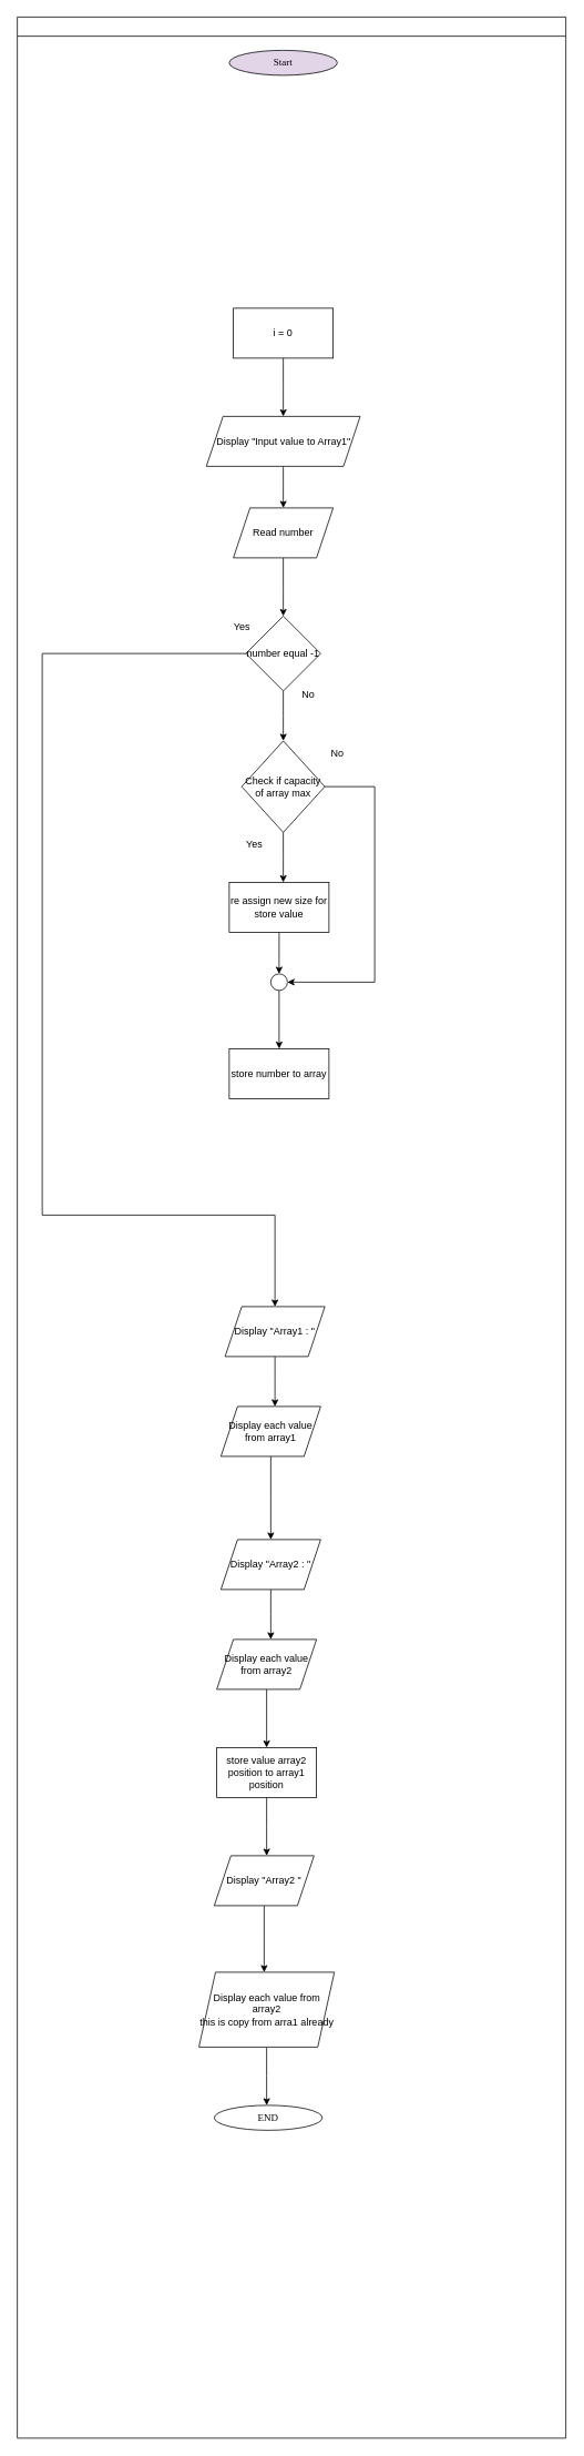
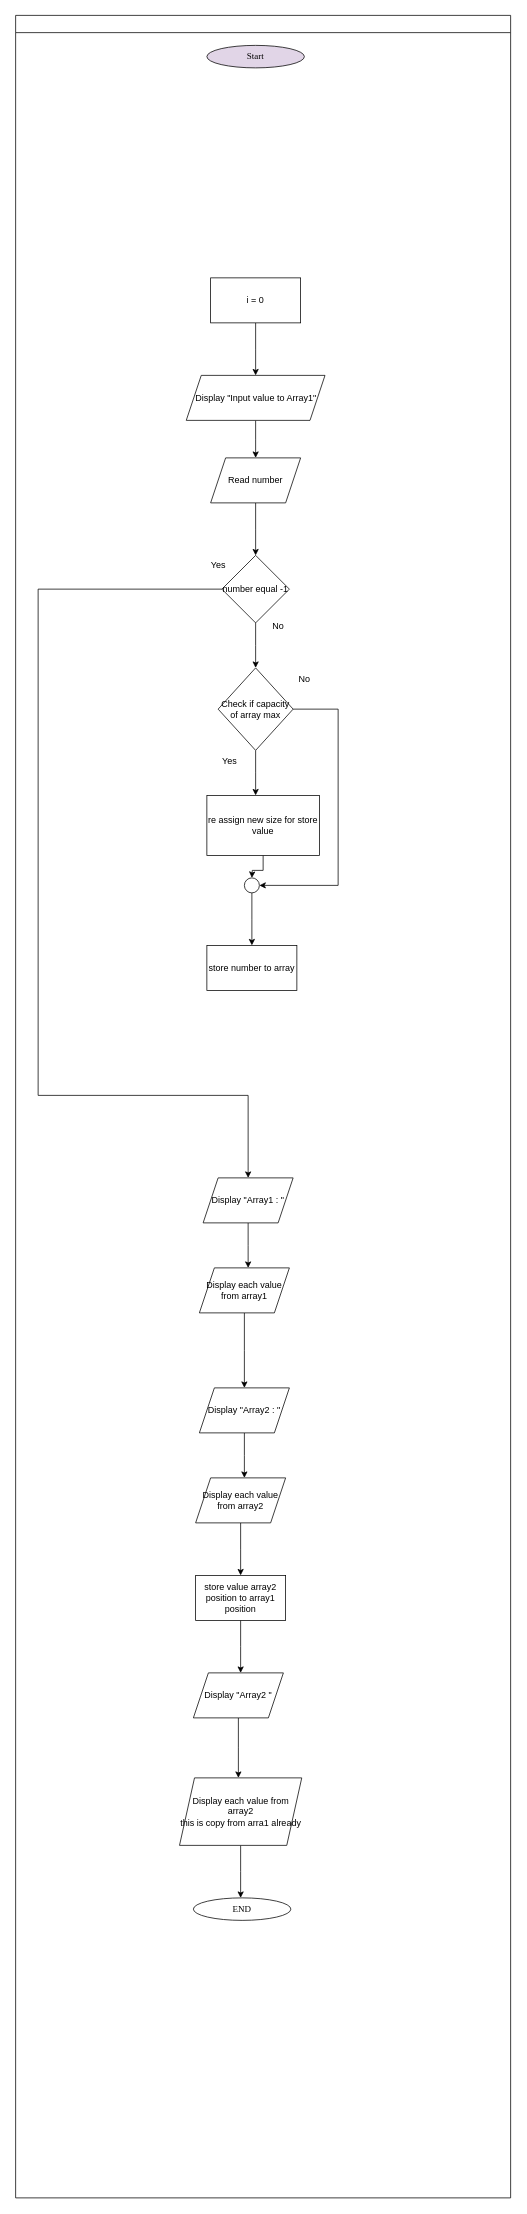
  <mxCell id="0" />
  <mxCell id="1" parent="0" />
  <mxCell id="2" value="" style="swimlane;fontFamily=Sarabun;fontSource=https%3A%2F%2Ffonts.googleapis.com%2Fcss%3Ffamily%3DSarabun;" parent="1" vertex="1"><mxGeometry x="20" y="20" width="660" height="2910" as="geometry" /></mxCell>
  <mxCell id="3" value="&lt;font data-font-src=&quot;https://fonts.googleapis.com/css?family=Sarabun&quot; face=&quot;Sarabun&quot;&gt;Start&lt;/font&gt;" style="ellipse;whiteSpace=wrap;html=1;fillColor=#e1d5e7;" parent="2" vertex="1"><mxGeometry x="255" y="40" width="130" height="30" as="geometry" /></mxCell>
  <mxCell id="4" style="edgeStyle=orthogonalEdgeStyle;rounded=0;orthogonalLoop=1;jettySize=auto;html=1;" edge="1" parent="2" source="5"><mxGeometry relative="1" as="geometry"><mxPoint x="320" y="480" as="targetPoint" /></mxGeometry></mxCell>
  <mxCell id="5" value="i = 0" style="rounded=0;whiteSpace=wrap;html=1;" vertex="1" parent="2"><mxGeometry x="260" y="350" width="120" height="60" as="geometry" /></mxCell>
  <mxCell id="6" style="edgeStyle=orthogonalEdgeStyle;rounded=0;orthogonalLoop=1;jettySize=auto;html=1;" edge="1" parent="2" source="7"><mxGeometry relative="1" as="geometry"><mxPoint x="320" y="590" as="targetPoint" /></mxGeometry></mxCell>
  <mxCell id="7" value="Display &quot;Input value to Array1&quot;" style="shape=parallelogram;perimeter=parallelogramPerimeter;whiteSpace=wrap;html=1;fixedSize=1;" vertex="1" parent="2"><mxGeometry x="227.5" y="480" width="185" height="60" as="geometry" /></mxCell>
  <mxCell id="8" style="edgeStyle=orthogonalEdgeStyle;rounded=0;orthogonalLoop=1;jettySize=auto;html=1;" edge="1" parent="2" source="9"><mxGeometry relative="1" as="geometry"><mxPoint x="320" y="720" as="targetPoint" /></mxGeometry></mxCell>
  <mxCell id="9" value="Read number" style="shape=parallelogram;perimeter=parallelogramPerimeter;whiteSpace=wrap;html=1;fixedSize=1;" vertex="1" parent="2"><mxGeometry x="260" y="590" width="120" height="60" as="geometry" /></mxCell>
  <mxCell id="10" style="edgeStyle=orthogonalEdgeStyle;rounded=0;orthogonalLoop=1;jettySize=auto;html=1;entryX=0.5;entryY=0;entryDx=0;entryDy=0;" edge="1" parent="2" source="12" target="15"><mxGeometry relative="1" as="geometry"><Array as="points"><mxPoint x="30" y="765" /><mxPoint x="30" y="1440" /><mxPoint x="310" y="1440" /><mxPoint x="310" y="1540" /></Array></mxGeometry></mxCell>
  <mxCell id="11" style="edgeStyle=orthogonalEdgeStyle;rounded=0;orthogonalLoop=1;jettySize=auto;html=1;" edge="1" parent="2" source="12"><mxGeometry relative="1" as="geometry"><mxPoint x="320" y="870" as="targetPoint" /></mxGeometry></mxCell>
  <mxCell id="12" value="number equal -1" style="rhombus;whiteSpace=wrap;html=1;" vertex="1" parent="2"><mxGeometry x="275" y="720" width="90" height="90" as="geometry" /></mxCell>
  <mxCell id="13" value="No" style="text;html=1;align=center;verticalAlign=middle;resizable=0;points=[];autosize=1;strokeColor=none;fillColor=none;" vertex="1" parent="2"><mxGeometry x="330" y="800" width="40" height="30" as="geometry" /></mxCell>
  <mxCell id="14" style="edgeStyle=orthogonalEdgeStyle;rounded=0;orthogonalLoop=1;jettySize=auto;html=1;" edge="1" parent="2" source="15"><mxGeometry relative="1" as="geometry"><mxPoint x="310" y="1670" as="targetPoint" /></mxGeometry></mxCell>
  <mxCell id="15" value="Display &quot;Array1 : &quot;" style="shape=parallelogram;perimeter=parallelogramPerimeter;whiteSpace=wrap;html=1;fixedSize=1;" vertex="1" parent="2"><mxGeometry x="250" y="1550" width="120" height="60" as="geometry" /></mxCell>
  <mxCell id="16" style="edgeStyle=orthogonalEdgeStyle;rounded=0;orthogonalLoop=1;jettySize=auto;html=1;" edge="1" parent="2" source="18"><mxGeometry relative="1" as="geometry"><mxPoint x="320" y="1040" as="targetPoint" /></mxGeometry></mxCell>
  <mxCell id="17" style="edgeStyle=orthogonalEdgeStyle;rounded=0;orthogonalLoop=1;jettySize=auto;html=1;entryX=1;entryY=0.5;entryDx=0;entryDy=0;" edge="1" parent="2" source="18" target="22"><mxGeometry relative="1" as="geometry"><Array as="points"><mxPoint x="430" y="925" /><mxPoint x="430" y="1160" /></Array></mxGeometry></mxCell>
  <mxCell id="18" value="Check if capacity of array max" style="rhombus;whiteSpace=wrap;html=1;" vertex="1" parent="2"><mxGeometry x="270" y="870" width="100" height="110" as="geometry" /></mxCell>
  <mxCell id="19" style="edgeStyle=orthogonalEdgeStyle;rounded=0;orthogonalLoop=1;jettySize=auto;html=1;" edge="1" parent="2" source="20"><mxGeometry relative="1" as="geometry"><mxPoint x="315" y="1150" as="targetPoint" /></mxGeometry></mxCell>
- <mxCell id="20" value="re assign new size for store value" style="rounded=0;whiteSpace=wrap;html=1;" vertex="1" parent="2"><mxGeometry x="255" y="1040" width="120" height="60" as="geometry" /></mxCell>
+ <mxCell id="20" value="re assign new size for store value" style="rounded=0;whiteSpace=wrap;html=1;" vertex="1" parent="2"><mxGeometry x="255" y="1040" width="150" height="80" as="geometry" /></mxCell>
  <mxCell id="21" style="edgeStyle=orthogonalEdgeStyle;rounded=0;orthogonalLoop=1;jettySize=auto;html=1;" edge="1" parent="2" source="22"><mxGeometry relative="1" as="geometry"><mxPoint x="315" y="1240" as="targetPoint" /></mxGeometry></mxCell>
  <mxCell id="22" value="" style="ellipse;whiteSpace=wrap;html=1;aspect=fixed;" vertex="1" parent="2"><mxGeometry x="305" y="1150" width="20" height="20" as="geometry" /></mxCell>
  <mxCell id="23" value="store number to array" style="rounded=0;whiteSpace=wrap;html=1;" vertex="1" parent="2"><mxGeometry x="255" y="1240" width="120" height="60" as="geometry" /></mxCell>
  <mxCell id="24" style="edgeStyle=orthogonalEdgeStyle;rounded=0;orthogonalLoop=1;jettySize=auto;html=1;" edge="1" parent="2" source="25"><mxGeometry relative="1" as="geometry"><mxPoint x="305" y="1830" as="targetPoint" /></mxGeometry></mxCell>
  <mxCell id="25" value="Display each value from array1" style="shape=parallelogram;perimeter=parallelogramPerimeter;whiteSpace=wrap;html=1;fixedSize=1;" vertex="1" parent="2"><mxGeometry x="245" y="1670" width="120" height="60" as="geometry" /></mxCell>
  <mxCell id="26" style="edgeStyle=orthogonalEdgeStyle;rounded=0;orthogonalLoop=1;jettySize=auto;html=1;" edge="1" parent="2" source="27"><mxGeometry relative="1" as="geometry"><mxPoint x="305" y="1950" as="targetPoint" /></mxGeometry></mxCell>
  <mxCell id="27" value="Display &quot;Array2 : &quot;" style="shape=parallelogram;perimeter=parallelogramPerimeter;whiteSpace=wrap;html=1;fixedSize=1;" vertex="1" parent="2"><mxGeometry x="245" y="1830" width="120" height="60" as="geometry" /></mxCell>
  <mxCell id="28" style="edgeStyle=orthogonalEdgeStyle;rounded=0;orthogonalLoop=1;jettySize=auto;html=1;" edge="1" parent="2" source="29"><mxGeometry relative="1" as="geometry"><mxPoint x="300" y="2080" as="targetPoint" /></mxGeometry></mxCell>
  <mxCell id="29" value="Display each value from array2" style="shape=parallelogram;perimeter=parallelogramPerimeter;whiteSpace=wrap;html=1;fixedSize=1;" vertex="1" parent="2"><mxGeometry x="240" y="1950" width="120" height="60" as="geometry" /></mxCell>
  <mxCell id="30" style="edgeStyle=orthogonalEdgeStyle;rounded=0;orthogonalLoop=1;jettySize=auto;html=1;" edge="1" parent="2" source="31"><mxGeometry relative="1" as="geometry"><mxPoint x="300" y="2210" as="targetPoint" /></mxGeometry></mxCell>
  <mxCell id="31" value="store value array2 position to array1 position" style="rounded=0;whiteSpace=wrap;html=1;" vertex="1" parent="2"><mxGeometry x="240" y="2080" width="120" height="60" as="geometry" /></mxCell>
  <mxCell id="32" style="edgeStyle=orthogonalEdgeStyle;rounded=0;orthogonalLoop=1;jettySize=auto;html=1;" edge="1" parent="2" source="33"><mxGeometry relative="1" as="geometry"><mxPoint x="297" y="2350" as="targetPoint" /></mxGeometry></mxCell>
  <mxCell id="33" value="Display &quot;Array2 &quot;" style="shape=parallelogram;perimeter=parallelogramPerimeter;whiteSpace=wrap;html=1;fixedSize=1;" vertex="1" parent="2"><mxGeometry x="237" y="2210" width="120" height="60" as="geometry" /></mxCell>
  <mxCell id="34" style="edgeStyle=orthogonalEdgeStyle;rounded=0;orthogonalLoop=1;jettySize=auto;html=1;" edge="1" parent="2" source="35"><mxGeometry relative="1" as="geometry"><mxPoint x="300" y="2510" as="targetPoint" /></mxGeometry></mxCell>
  <mxCell id="35" value="Display each value from array2&lt;div&gt;this is copy from arra1 already&lt;/div&gt;" style="shape=parallelogram;perimeter=parallelogramPerimeter;whiteSpace=wrap;html=1;fixedSize=1;" vertex="1" parent="2"><mxGeometry x="218.5" y="2350" width="163" height="90" as="geometry" /></mxCell>
  <mxCell id="36" value="No" style="text;html=1;align=center;verticalAlign=middle;resizable=0;points=[];autosize=1;strokeColor=none;fillColor=none;" vertex="1" parent="2"><mxGeometry x="365" y="870" width="40" height="30" as="geometry" /></mxCell>
  <mxCell id="37" value="Yes" style="text;html=1;align=center;verticalAlign=middle;resizable=0;points=[];autosize=1;strokeColor=none;fillColor=none;" vertex="1" parent="2"><mxGeometry x="265" y="980" width="40" height="30" as="geometry" /></mxCell>
  <mxCell id="38" value="&lt;font data-font-src=&quot;https://fonts.googleapis.com/css?family=Sarabun&quot; face=&quot;Sarabun&quot;&gt;END&lt;/font&gt;" style="ellipse;whiteSpace=wrap;html=1;" vertex="1" parent="2"><mxGeometry x="237" y="2510" width="130" height="30" as="geometry" /></mxCell>
  <mxCell id="39" value="Yes" style="text;html=1;align=center;verticalAlign=middle;resizable=0;points=[];autosize=1;strokeColor=none;fillColor=none;" vertex="1" parent="1"><mxGeometry x="270" y="738" width="40" height="30" as="geometry" /></mxCell>
